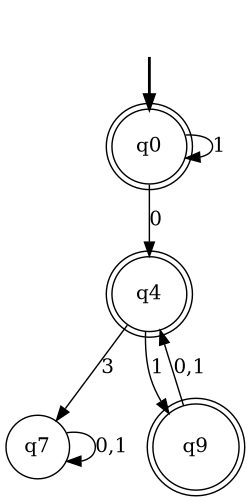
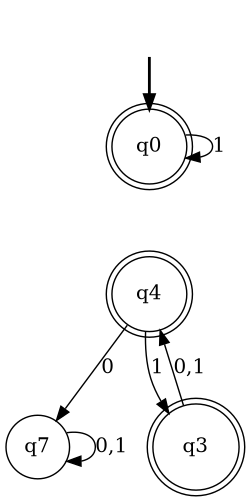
  digraph {
    node [shape=doublecircle]
    fake [style=invisible shape=""]
    q0 [root=true]
    n3 [label=q4]
    n4 [label=q7 shape=circle]
-   q3 [label=q9]
+   q3
    fake -> q0 [style=bold]
    q0 -> q0 [label=1]
-   q0 -> n3 [label=0]
-   n3 -> n4 [label=3]
+   n3 -> n4 [label=0]
    n3 -> q3 [label=1]
    n4 -> n4 [label="0,1"]
    q3 -> n3 [label="0,1"]
  }
